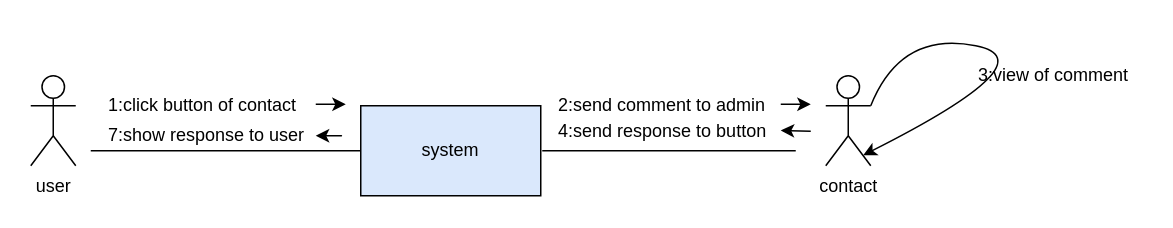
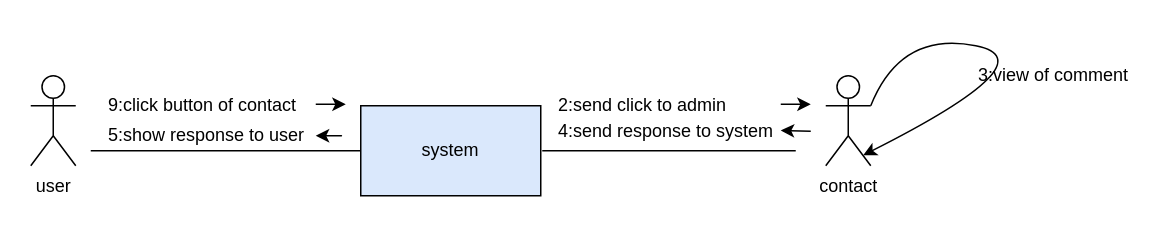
  <mxCell id="0" />
  <mxCell id="1" parent="0" />
  <mxCell id="2" value="system" style="rounded=0;whiteSpace=wrap;html=1;fillColor=#dae8fc;" vertex="1" parent="1"><mxGeometry x="240" y="70" width="120" height="60" as="geometry" /></mxCell>
  <mxCell id="3" value="user" style="shape=umlActor;verticalLabelPosition=bottom;labelBackgroundColor=#ffffff;verticalAlign=top;html=1;outlineConnect=0;" vertex="1" parent="1"><mxGeometry x="20" y="50" width="30" height="60" as="geometry" /></mxCell>
  <mxCell id="4" value="contact" style="shape=umlActor;verticalLabelPosition=bottom;labelBackgroundColor=#ffffff;verticalAlign=top;html=1;outlineConnect=0;" vertex="1" parent="1"><mxGeometry x="550" y="50" width="30" height="60" as="geometry" /></mxCell>
- <mxCell id="5" value="2:send comment to admin" style="text;html=1;resizable=0;points=[];autosize=1;align=left;verticalAlign=top;spacingTop=-4;" vertex="1" parent="1"><mxGeometry x="370" y="60" width="150" height="20" as="geometry" /></mxCell>
+ <mxCell id="5" value="2:send click to admin" style="text;html=1;resizable=0;points=[];autosize=1;align=left;verticalAlign=top;spacingTop=-4;" vertex="1" parent="1"><mxGeometry x="370" y="60" width="150" height="20" as="geometry" /></mxCell>
  <mxCell id="6" value="" style="curved=1;endArrow=classic;html=1;entryX=0.833;entryY=0.883;entryDx=0;entryDy=0;entryPerimeter=0;" edge="1" parent="1" target="4"><mxGeometry width="50" height="50" relative="1" as="geometry"><mxPoint x="580" y="70" as="sourcePoint" /><mxPoint x="610" y="50" as="targetPoint" /><Array as="points"><mxPoint x="600" y="20" /><mxPoint x="700" y="40" /></Array></mxGeometry></mxCell>
  <mxCell id="7" value="3:view of comment" style="text;html=1;resizable=0;points=[];autosize=1;align=left;verticalAlign=top;spacingTop=-4;" vertex="1" parent="1"><mxGeometry x="650" y="40" width="110" height="20" as="geometry" /></mxCell>
- <mxCell id="8" value="1:click button of contact" style="text;html=1;resizable=0;points=[];autosize=1;align=left;verticalAlign=top;spacingTop=-4;" vertex="1" parent="1"><mxGeometry x="70" y="60" width="140" height="20" as="geometry" /></mxCell>
- <mxCell id="9" value="7:show response to user" style="text;html=1;resizable=0;points=[];autosize=1;align=left;verticalAlign=top;spacingTop=-4;" vertex="1" parent="1"><mxGeometry x="70" y="80" width="140" height="20" as="geometry" /></mxCell>
+ <mxCell id="8" value="9:click button of contact" style="text;html=1;resizable=0;points=[];autosize=1;align=left;verticalAlign=top;spacingTop=-4;" vertex="1" parent="1"><mxGeometry x="70" y="60" width="140" height="20" as="geometry" /></mxCell>
+ <mxCell id="9" value="5:show response to user" style="text;html=1;resizable=0;points=[];autosize=1;align=left;verticalAlign=top;spacingTop=-4;" vertex="1" parent="1"><mxGeometry x="70" y="80" width="140" height="20" as="geometry" /></mxCell>
  <mxCell id="10" value="" style="endArrow=none;html=1;entryX=0;entryY=0.5;entryDx=0;entryDy=0;" edge="1" parent="1" target="2"><mxGeometry width="50" height="50" relative="1" as="geometry"><mxPoint x="60" y="100" as="sourcePoint" /><mxPoint x="250" y="60" as="targetPoint" /></mxGeometry></mxCell>
  <mxCell id="11" value="" style="endArrow=classic;html=1;" edge="1" parent="1"><mxGeometry width="50" height="50" relative="1" as="geometry"><mxPoint x="210" y="69" as="sourcePoint" /><mxPoint x="230" y="69" as="targetPoint" /></mxGeometry></mxCell>
  <mxCell id="12" value="" style="endArrow=classic;html=1;" edge="1" parent="1"><mxGeometry width="50" height="50" relative="1" as="geometry"><mxPoint x="220" y="90" as="sourcePoint" /><mxPoint x="210" y="90" as="targetPoint" /><Array as="points"><mxPoint x="230" y="90" /></Array></mxGeometry></mxCell>
  <mxCell id="13" value="" style="endArrow=none;html=1;" edge="1" parent="1"><mxGeometry width="50" height="50" relative="1" as="geometry"><mxPoint x="361" y="100" as="sourcePoint" /><mxPoint x="530" y="100" as="targetPoint" /></mxGeometry></mxCell>
- <mxCell id="14" value="4:send response to button" style="text;html=1;resizable=0;points=[];autosize=1;align=left;verticalAlign=top;spacingTop=-4;" vertex="1" parent="1"><mxGeometry x="370" y="77" width="160" height="20" as="geometry" /></mxCell>
+ <mxCell id="14" value="4:send response to system" style="text;html=1;resizable=0;points=[];autosize=1;align=left;verticalAlign=top;spacingTop=-4;" vertex="1" parent="1"><mxGeometry x="370" y="77" width="160" height="20" as="geometry" /></mxCell>
  <mxCell id="15" value="" style="endArrow=classic;html=1;" edge="1" parent="1"><mxGeometry width="50" height="50" relative="1" as="geometry"><mxPoint x="520" y="69" as="sourcePoint" /><mxPoint x="540" y="69" as="targetPoint" /><Array as="points"><mxPoint x="540" y="69" /></Array></mxGeometry></mxCell>
  <mxCell id="16" value="" style="endArrow=classic;html=1;" edge="1" parent="1"><mxGeometry width="50" height="50" relative="1" as="geometry"><mxPoint x="540" y="87" as="sourcePoint" /><mxPoint x="520" y="86.5" as="targetPoint" /></mxGeometry></mxCell>
